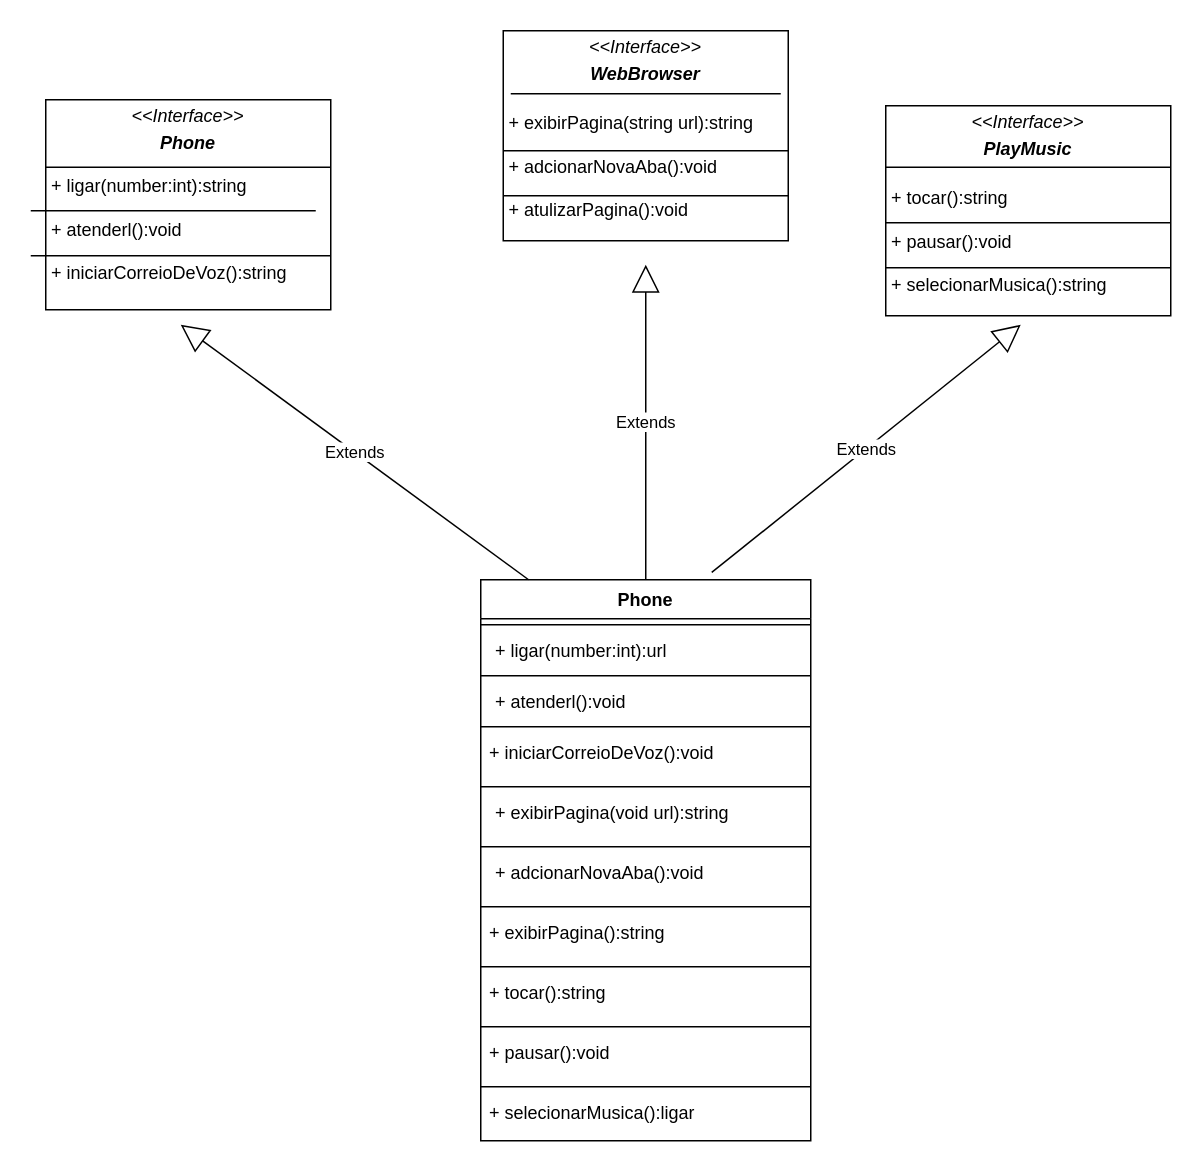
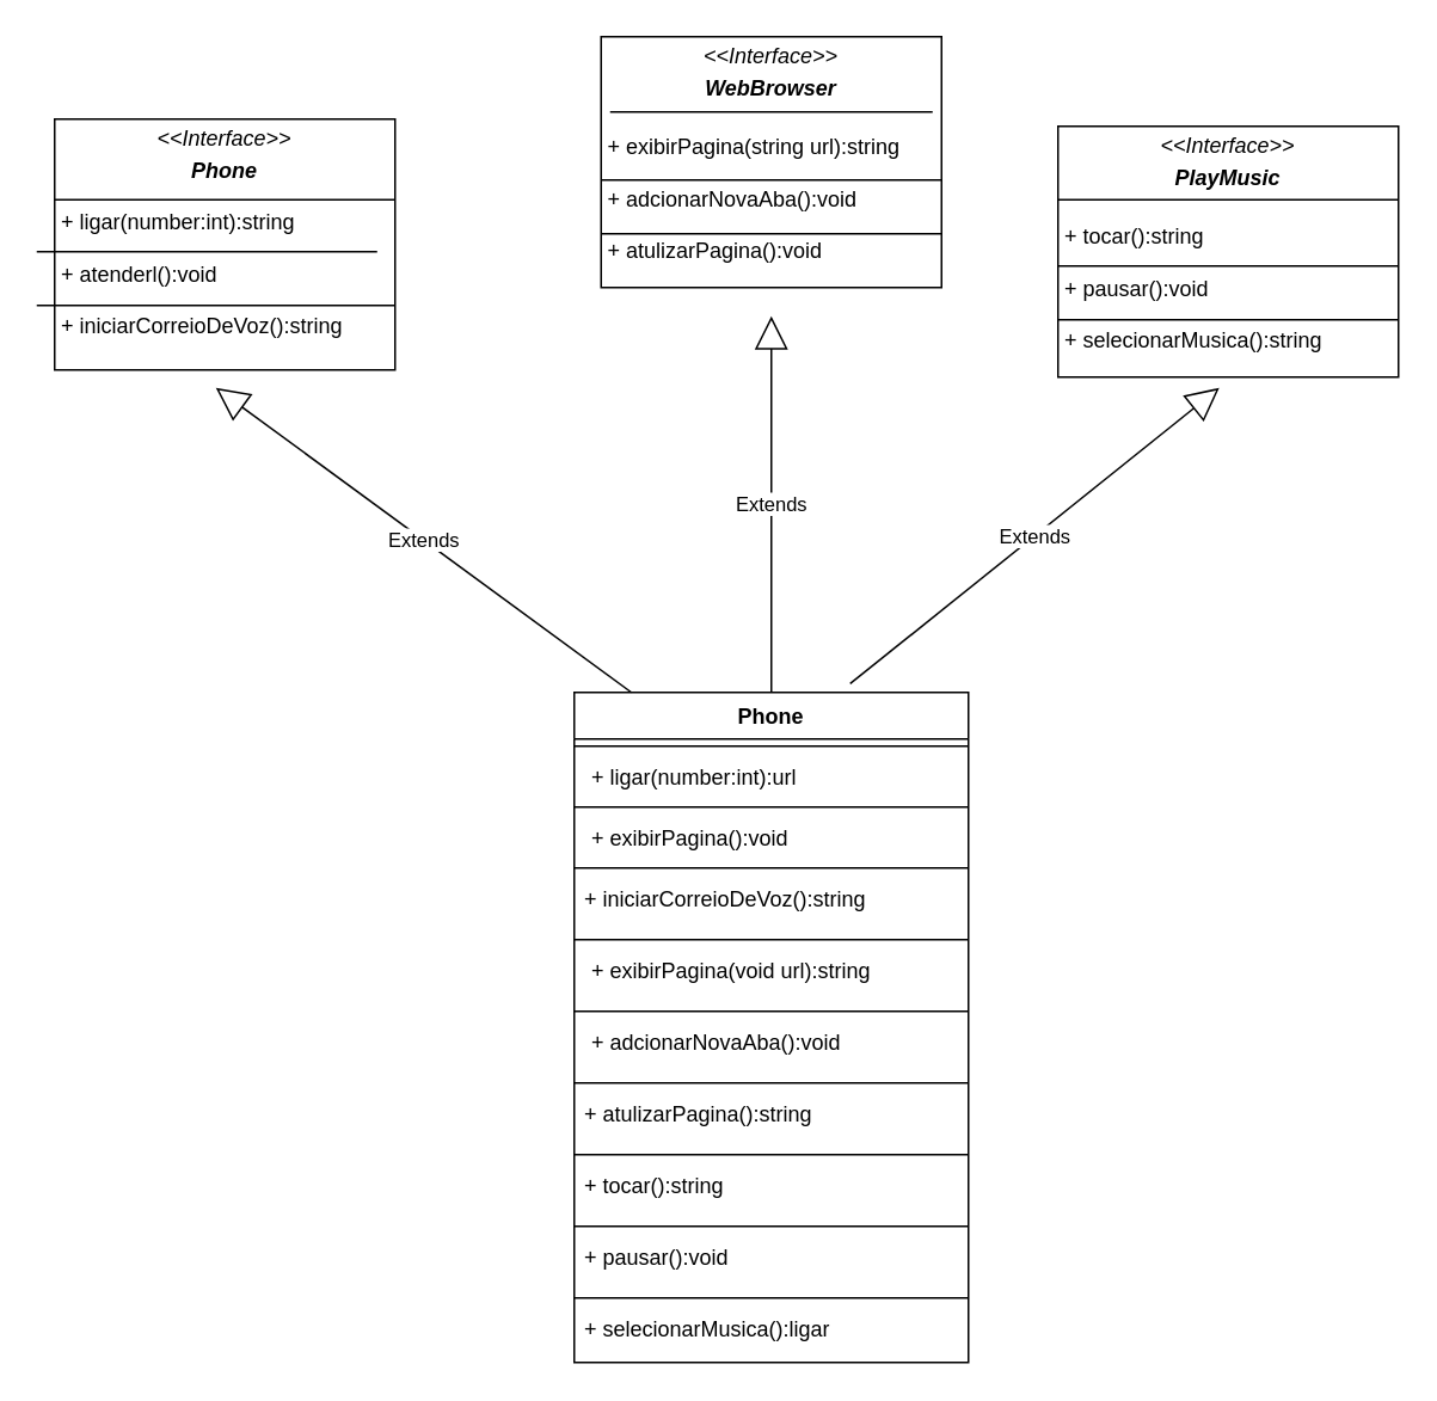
  <mxCell id="0" />
  <mxCell id="1" parent="0" />
  <mxCell id="2" value="Phone&lt;div&gt;&lt;br&gt;&lt;/div&gt;" style="swimlane;fontStyle=1;align=center;verticalAlign=top;childLayout=stackLayout;horizontal=1;startSize=26;horizontalStack=0;resizeParent=1;resizeParentMax=0;resizeLast=0;collapsible=1;marginBottom=0;whiteSpace=wrap;html=1;" parent="1" vertex="1"><mxGeometry x="320" y="386" width="220" height="374" as="geometry" /></mxCell>
  <mxCell id="3" value="" style="line;strokeWidth=1;fillColor=none;align=left;verticalAlign=middle;spacingTop=-1;spacingLeft=3;spacingRight=3;rotatable=0;labelPosition=right;points=[];portConstraint=eastwest;strokeColor=inherit;" parent="2" vertex="1"><mxGeometry y="26" width="220" height="8" as="geometry" /></mxCell>
  <mxCell id="4" value="&lt;p style=&quot;margin: 0px 0px 0px 4px;&quot;&gt;+ ligar(number:int):url&lt;/p&gt;&lt;p style=&quot;margin: 0px 0px 0px 4px;&quot;&gt;&lt;br&gt;&lt;/p&gt;" style="text;strokeColor=none;fillColor=none;align=left;verticalAlign=top;spacingLeft=4;spacingRight=4;overflow=hidden;rotatable=0;points=[[0,0.5],[1,0.5]];portConstraint=eastwest;whiteSpace=wrap;html=1;" parent="2" vertex="1"><mxGeometry y="34" width="220" height="26" as="geometry" /></mxCell>
  <mxCell id="5" value="" style="line;strokeWidth=1;fillColor=none;align=left;verticalAlign=middle;spacingTop=-1;spacingLeft=3;spacingRight=3;rotatable=0;labelPosition=right;points=[];portConstraint=eastwest;strokeColor=inherit;" vertex="1" parent="2"><mxGeometry y="60" width="220" height="8" as="geometry" /></mxCell>
- <mxCell id="6" value="&lt;div&gt;&lt;p style=&quot;margin: 0px 0px 0px 4px;&quot;&gt;+ atenderl():void&lt;/p&gt;&lt;p style=&quot;margin: 0px 0px 0px 4px;&quot;&gt;&lt;br&gt;&lt;/p&gt;&lt;/div&gt;" style="text;strokeColor=none;fillColor=none;align=left;verticalAlign=top;spacingLeft=4;spacingRight=4;overflow=hidden;rotatable=0;points=[[0,0.5],[1,0.5]];portConstraint=eastwest;whiteSpace=wrap;html=1;" vertex="1" parent="2"><mxGeometry y="68" width="220" height="26" as="geometry" /></mxCell>
+ <mxCell id="6" value="&lt;div&gt;&lt;p style=&quot;margin: 0px 0px 0px 4px;&quot;&gt;+ exibirPagina():void&lt;/p&gt;&lt;p style=&quot;margin: 0px 0px 0px 4px;&quot;&gt;&lt;br&gt;&lt;/p&gt;&lt;/div&gt;" style="text;strokeColor=none;fillColor=none;align=left;verticalAlign=top;spacingLeft=4;spacingRight=4;overflow=hidden;rotatable=0;points=[[0,0.5],[1,0.5]];portConstraint=eastwest;whiteSpace=wrap;html=1;" vertex="1" parent="2"><mxGeometry y="68" width="220" height="26" as="geometry" /></mxCell>
  <mxCell id="7" value="" style="line;strokeWidth=1;fillColor=none;align=left;verticalAlign=middle;spacingTop=-1;spacingLeft=3;spacingRight=3;rotatable=0;labelPosition=right;points=[];portConstraint=eastwest;strokeColor=inherit;" vertex="1" parent="2"><mxGeometry y="94" width="220" height="8" as="geometry" /></mxCell>
- <mxCell id="8" value="&lt;div&gt;+ iniciarCorreioDeVoz():void&lt;br&gt;&lt;/div&gt;" style="text;strokeColor=none;fillColor=none;align=left;verticalAlign=top;spacingLeft=4;spacingRight=4;overflow=hidden;rotatable=0;points=[[0,0.5],[1,0.5]];portConstraint=eastwest;whiteSpace=wrap;html=1;" vertex="1" parent="2"><mxGeometry y="102" width="220" height="32" as="geometry" /></mxCell>
+ <mxCell id="8" value="&lt;div&gt;+ iniciarCorreioDeVoz():string&lt;br&gt;&lt;/div&gt;" style="text;strokeColor=none;fillColor=none;align=left;verticalAlign=top;spacingLeft=4;spacingRight=4;overflow=hidden;rotatable=0;points=[[0,0.5],[1,0.5]];portConstraint=eastwest;whiteSpace=wrap;html=1;" vertex="1" parent="2"><mxGeometry y="102" width="220" height="32" as="geometry" /></mxCell>
  <mxCell id="9" value="" style="line;strokeWidth=1;fillColor=none;align=left;verticalAlign=middle;spacingTop=-1;spacingLeft=3;spacingRight=3;rotatable=0;labelPosition=right;points=[];portConstraint=eastwest;strokeColor=inherit;" vertex="1" parent="2"><mxGeometry y="134" width="220" height="8" as="geometry" /></mxCell>
  <mxCell id="10" value="&lt;div&gt;&lt;p style=&quot;margin: 0px 0px 0px 4px;&quot;&gt;+ exibirPagina(void url):string&lt;/p&gt;&lt;p style=&quot;margin: 0px 0px 0px 4px;&quot;&gt;&lt;br&gt;&lt;/p&gt;&lt;/div&gt;" style="text;strokeColor=none;fillColor=none;align=left;verticalAlign=top;spacingLeft=4;spacingRight=4;overflow=hidden;rotatable=0;points=[[0,0.5],[1,0.5]];portConstraint=eastwest;whiteSpace=wrap;html=1;" parent="2" vertex="1"><mxGeometry y="142" width="220" height="32" as="geometry" /></mxCell>
  <mxCell id="11" value="" style="line;strokeWidth=1;fillColor=none;align=left;verticalAlign=middle;spacingTop=-1;spacingLeft=3;spacingRight=3;rotatable=0;labelPosition=right;points=[];portConstraint=eastwest;strokeColor=inherit;" vertex="1" parent="2"><mxGeometry y="174" width="220" height="8" as="geometry" /></mxCell>
  <mxCell id="12" value="&lt;div&gt;&lt;p style=&quot;margin: 0px 0px 0px 4px;&quot;&gt;+ adcionarNovaAba():void&lt;/p&gt;&lt;p style=&quot;margin: 0px 0px 0px 4px;&quot;&gt;&lt;br&gt;&lt;/p&gt;&lt;/div&gt;" style="text;strokeColor=none;fillColor=none;align=left;verticalAlign=top;spacingLeft=4;spacingRight=4;overflow=hidden;rotatable=0;points=[[0,0.5],[1,0.5]];portConstraint=eastwest;whiteSpace=wrap;html=1;" vertex="1" parent="2"><mxGeometry y="182" width="220" height="32" as="geometry" /></mxCell>
  <mxCell id="13" value="" style="line;strokeWidth=1;fillColor=none;align=left;verticalAlign=middle;spacingTop=-1;spacingLeft=3;spacingRight=3;rotatable=0;labelPosition=right;points=[];portConstraint=eastwest;strokeColor=inherit;" vertex="1" parent="2"><mxGeometry y="214" width="220" height="8" as="geometry" /></mxCell>
- <mxCell id="14" value="&lt;div&gt;+ exibirPagina():string&lt;br&gt;&lt;/div&gt;" style="text;strokeColor=none;fillColor=none;align=left;verticalAlign=top;spacingLeft=4;spacingRight=4;overflow=hidden;rotatable=0;points=[[0,0.5],[1,0.5]];portConstraint=eastwest;whiteSpace=wrap;html=1;" vertex="1" parent="2"><mxGeometry y="222" width="220" height="32" as="geometry" /></mxCell>
+ <mxCell id="14" value="&lt;div&gt;+ atulizarPagina():string&lt;br&gt;&lt;/div&gt;" style="text;strokeColor=none;fillColor=none;align=left;verticalAlign=top;spacingLeft=4;spacingRight=4;overflow=hidden;rotatable=0;points=[[0,0.5],[1,0.5]];portConstraint=eastwest;whiteSpace=wrap;html=1;" vertex="1" parent="2"><mxGeometry y="222" width="220" height="32" as="geometry" /></mxCell>
  <mxCell id="15" value="" style="line;strokeWidth=1;fillColor=none;align=left;verticalAlign=middle;spacingTop=-1;spacingLeft=3;spacingRight=3;rotatable=0;labelPosition=right;points=[];portConstraint=eastwest;strokeColor=inherit;" vertex="1" parent="2"><mxGeometry y="254" width="220" height="8" as="geometry" /></mxCell>
  <mxCell id="16" value="&lt;div&gt;+ tocar():string&lt;br&gt;&lt;/div&gt;" style="text;strokeColor=none;fillColor=none;align=left;verticalAlign=top;spacingLeft=4;spacingRight=4;overflow=hidden;rotatable=0;points=[[0,0.5],[1,0.5]];portConstraint=eastwest;whiteSpace=wrap;html=1;" vertex="1" parent="2"><mxGeometry y="262" width="220" height="32" as="geometry" /></mxCell>
  <mxCell id="17" value="" style="line;strokeWidth=1;fillColor=none;align=left;verticalAlign=middle;spacingTop=-1;spacingLeft=3;spacingRight=3;rotatable=0;labelPosition=right;points=[];portConstraint=eastwest;strokeColor=inherit;" vertex="1" parent="2"><mxGeometry y="294" width="220" height="8" as="geometry" /></mxCell>
  <mxCell id="18" value="&lt;div&gt;+ pausar():void&lt;br&gt;&lt;/div&gt;" style="text;strokeColor=none;fillColor=none;align=left;verticalAlign=top;spacingLeft=4;spacingRight=4;overflow=hidden;rotatable=0;points=[[0,0.5],[1,0.5]];portConstraint=eastwest;whiteSpace=wrap;html=1;" vertex="1" parent="2"><mxGeometry y="302" width="220" height="32" as="geometry" /></mxCell>
  <mxCell id="19" value="" style="line;strokeWidth=1;fillColor=none;align=left;verticalAlign=middle;spacingTop=-1;spacingLeft=3;spacingRight=3;rotatable=0;labelPosition=right;points=[];portConstraint=eastwest;strokeColor=inherit;" vertex="1" parent="2"><mxGeometry y="334" width="220" height="8" as="geometry" /></mxCell>
  <mxCell id="20" value="&lt;div&gt;+ selecionarMusica():ligar&lt;br&gt;&lt;/div&gt;" style="text;strokeColor=none;fillColor=none;align=left;verticalAlign=top;spacingLeft=4;spacingRight=4;overflow=hidden;rotatable=0;points=[[0,0.5],[1,0.5]];portConstraint=eastwest;whiteSpace=wrap;html=1;" vertex="1" parent="2"><mxGeometry y="342" width="220" height="32" as="geometry" /></mxCell>
  <mxCell id="21" value="&lt;p style=&quot;margin:0px;margin-top:4px;text-align:center;&quot;&gt;&lt;i&gt;&amp;lt;&amp;lt;Interface&amp;gt;&amp;gt;&lt;/i&gt;&lt;/p&gt;&lt;p style=&quot;margin:0px;margin-top:4px;text-align:center;&quot;&gt;&lt;i&gt;&lt;b&gt;Phone&lt;/b&gt;&lt;/i&gt;&lt;br&gt;&lt;/p&gt;&lt;p style=&quot;margin:0px;margin-left:4px;&quot;&gt;&lt;/p&gt;&lt;p style=&quot;margin:0px;margin-left:4px;&quot;&gt;&lt;br&gt;&lt;/p&gt;&lt;p style=&quot;margin:0px;margin-left:4px;&quot;&gt;+ ligar(number:int):string&lt;/p&gt;&lt;p style=&quot;margin:0px;margin-left:4px;&quot;&gt;&lt;br&gt;&lt;/p&gt;&lt;p style=&quot;margin:0px;margin-left:4px;&quot;&gt;+ atenderl():void&lt;/p&gt;&lt;p style=&quot;margin:0px;margin-left:4px;&quot;&gt;&lt;br&gt;&lt;/p&gt;&lt;p style=&quot;margin:0px;margin-left:4px;&quot;&gt;+ iniciarCorreioDeVoz():string&lt;/p&gt;" style="verticalAlign=top;align=left;overflow=fill;html=1;whiteSpace=wrap;" vertex="1" parent="1"><mxGeometry x="30" y="66" width="190" height="140" as="geometry" /></mxCell>
  <mxCell id="22" value="" style="line;strokeWidth=1;fillColor=none;align=left;verticalAlign=middle;spacingTop=-1;spacingLeft=3;spacingRight=3;rotatable=0;labelPosition=right;points=[];portConstraint=eastwest;strokeColor=inherit;" vertex="1" parent="1"><mxGeometry x="30" y="107" width="190" height="8" as="geometry" /></mxCell>
  <mxCell id="23" value="Extends" style="endArrow=block;endSize=16;endFill=0;html=1;rounded=0;exitX=0.7;exitY=-0.013;exitDx=0;exitDy=0;exitPerimeter=0;" edge="1" parent="1" source="2"><mxGeometry width="160" relative="1" as="geometry"><mxPoint x="440" y="266" as="sourcePoint" /><mxPoint x="680" y="216" as="targetPoint" /></mxGeometry></mxCell>
  <mxCell id="24" value="Extends" style="endArrow=block;endSize=16;endFill=0;html=1;rounded=0;exitX=0.5;exitY=0;exitDx=0;exitDy=0;" edge="1" parent="1" source="2"><mxGeometry width="160" relative="1" as="geometry"><mxPoint x="429.5" y="373.056" as="sourcePoint" /><mxPoint x="430" y="176" as="targetPoint" /></mxGeometry></mxCell>
  <mxCell id="25" value="Extends" style="endArrow=block;endSize=16;endFill=0;html=1;rounded=0;exitX=0.145;exitY=0;exitDx=0;exitDy=0;exitPerimeter=0;" edge="1" parent="1" source="2"><mxGeometry width="160" relative="1" as="geometry"><mxPoint x="440" y="266" as="sourcePoint" /><mxPoint x="120" y="216" as="targetPoint" /></mxGeometry></mxCell>
  <mxCell id="26" value="" style="line;strokeWidth=1;fillColor=none;align=left;verticalAlign=middle;spacingTop=-1;spacingLeft=3;spacingRight=3;rotatable=0;labelPosition=right;points=[];portConstraint=eastwest;strokeColor=inherit;" vertex="1" parent="1"><mxGeometry x="20" y="136" width="190" height="8" as="geometry" /></mxCell>
  <mxCell id="27" value="" style="line;strokeWidth=1;fillColor=none;align=left;verticalAlign=middle;spacingTop=-1;spacingLeft=3;spacingRight=3;rotatable=0;labelPosition=right;points=[];portConstraint=eastwest;strokeColor=inherit;" vertex="1" parent="1"><mxGeometry x="20" y="166" width="200" height="8" as="geometry" /></mxCell>
  <mxCell id="28" value="&lt;p style=&quot;margin:0px;margin-top:4px;text-align:center;&quot;&gt;&lt;i&gt;&amp;lt;&amp;lt;Interface&amp;gt;&amp;gt;&lt;/i&gt;&lt;/p&gt;&lt;p style=&quot;margin:0px;margin-top:4px;text-align:center;&quot;&gt;&lt;i&gt;&lt;b&gt;WebBrowser&lt;/b&gt;&lt;/i&gt;&lt;br&gt;&lt;/p&gt;&lt;p style=&quot;margin:0px;margin-top:4px;text-align:center;&quot;&gt;&lt;i&gt;&lt;b&gt;&lt;br&gt;&lt;/b&gt;&lt;/i&gt;&lt;/p&gt;&lt;p style=&quot;margin:0px;margin-left:4px;&quot;&gt;+ exibirPagina(string url):string&lt;/p&gt;&lt;p style=&quot;margin:0px;margin-left:4px;&quot;&gt;&lt;br&gt;&lt;/p&gt;&lt;p style=&quot;margin:0px;margin-left:4px;&quot;&gt;+ adcionarNovaAba():void&lt;/p&gt;&lt;p style=&quot;margin:0px;margin-left:4px;&quot;&gt;&lt;br&gt;&lt;/p&gt;&lt;p style=&quot;margin:0px;margin-left:4px;&quot;&gt;+ atulizarPagina():void&lt;/p&gt;" style="verticalAlign=top;align=left;overflow=fill;html=1;whiteSpace=wrap;" vertex="1" parent="1"><mxGeometry x="335" y="20" width="190" height="140" as="geometry" /></mxCell>
  <mxCell id="29" value="" style="line;strokeWidth=1;fillColor=none;align=left;verticalAlign=middle;spacingTop=-1;spacingLeft=3;spacingRight=3;rotatable=0;labelPosition=right;points=[];portConstraint=eastwest;strokeColor=inherit;" vertex="1" parent="1"><mxGeometry x="340" y="58" width="180" height="8" as="geometry" /></mxCell>
  <mxCell id="30" value="" style="line;strokeWidth=1;fillColor=none;align=left;verticalAlign=middle;spacingTop=-1;spacingLeft=3;spacingRight=3;rotatable=0;labelPosition=right;points=[];portConstraint=eastwest;strokeColor=inherit;" vertex="1" parent="1"><mxGeometry x="335" y="96" width="190" height="8" as="geometry" /></mxCell>
  <mxCell id="31" value="&lt;p style=&quot;margin:0px;margin-top:4px;text-align:center;&quot;&gt;&lt;i&gt;&amp;lt;&amp;lt;Interface&amp;gt;&amp;gt;&lt;/i&gt;&lt;/p&gt;&lt;p style=&quot;margin:0px;margin-top:4px;text-align:center;&quot;&gt;&lt;i&gt;&lt;b&gt;PlayMusic&lt;/b&gt;&lt;/i&gt;&lt;br&gt;&lt;/p&gt;&lt;p style=&quot;margin:0px;margin-top:4px;text-align:center;&quot;&gt;&lt;i&gt;&lt;b&gt;&lt;br&gt;&lt;/b&gt;&lt;/i&gt;&lt;/p&gt;&lt;p style=&quot;margin:0px;margin-left:4px;&quot;&gt;+ tocar():string&lt;/p&gt;&lt;p style=&quot;margin:0px;margin-left:4px;&quot;&gt;&lt;br&gt;&lt;/p&gt;&lt;p style=&quot;margin:0px;margin-left:4px;&quot;&gt;+ pausar():void&lt;/p&gt;&lt;p style=&quot;margin:0px;margin-left:4px;&quot;&gt;&lt;br&gt;&lt;/p&gt;&lt;p style=&quot;margin:0px;margin-left:4px;&quot;&gt;+ selecionarMusica():string&lt;/p&gt;" style="verticalAlign=top;align=left;overflow=fill;html=1;whiteSpace=wrap;" vertex="1" parent="1"><mxGeometry x="590" y="70" width="190" height="140" as="geometry" /></mxCell>
  <mxCell id="32" value="" style="line;strokeWidth=1;fillColor=none;align=left;verticalAlign=middle;spacingTop=-1;spacingLeft=3;spacingRight=3;rotatable=0;labelPosition=right;points=[];portConstraint=eastwest;strokeColor=inherit;" vertex="1" parent="1"><mxGeometry x="590" y="107" width="190" height="8" as="geometry" /></mxCell>
  <mxCell id="33" value="" style="line;strokeWidth=1;fillColor=none;align=left;verticalAlign=middle;spacingTop=-1;spacingLeft=3;spacingRight=3;rotatable=0;labelPosition=right;points=[];portConstraint=eastwest;strokeColor=inherit;" vertex="1" parent="1"><mxGeometry x="590" y="174" width="190" height="8" as="geometry" /></mxCell>
  <mxCell id="34" value="" style="line;strokeWidth=1;fillColor=none;align=left;verticalAlign=middle;spacingTop=-1;spacingLeft=3;spacingRight=3;rotatable=0;labelPosition=right;points=[];portConstraint=eastwest;strokeColor=inherit;" vertex="1" parent="1"><mxGeometry x="590" y="144" width="190" height="8" as="geometry" /></mxCell>
  <mxCell id="35" value="" style="line;strokeWidth=1;fillColor=none;align=left;verticalAlign=middle;spacingTop=-1;spacingLeft=3;spacingRight=3;rotatable=0;labelPosition=right;points=[];portConstraint=eastwest;strokeColor=inherit;" vertex="1" parent="1"><mxGeometry x="335" y="126" width="190" height="8" as="geometry" /></mxCell>
